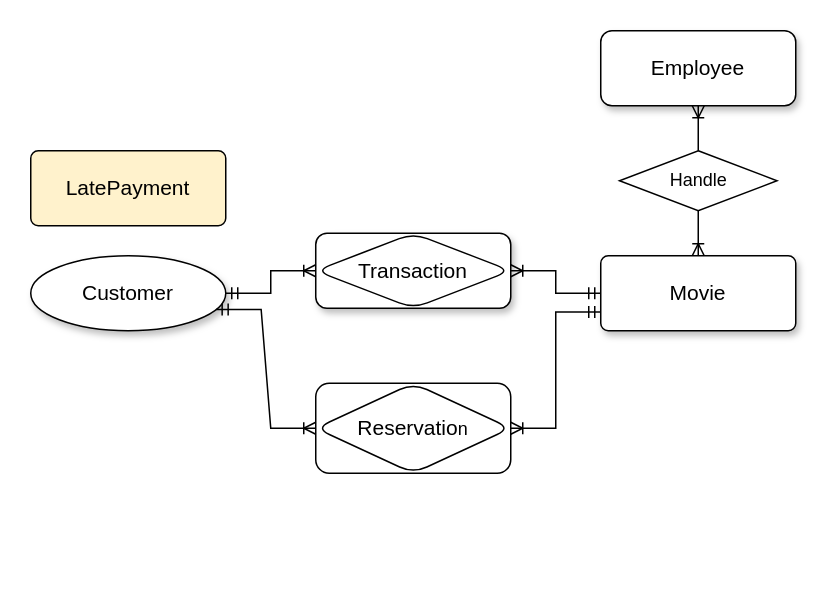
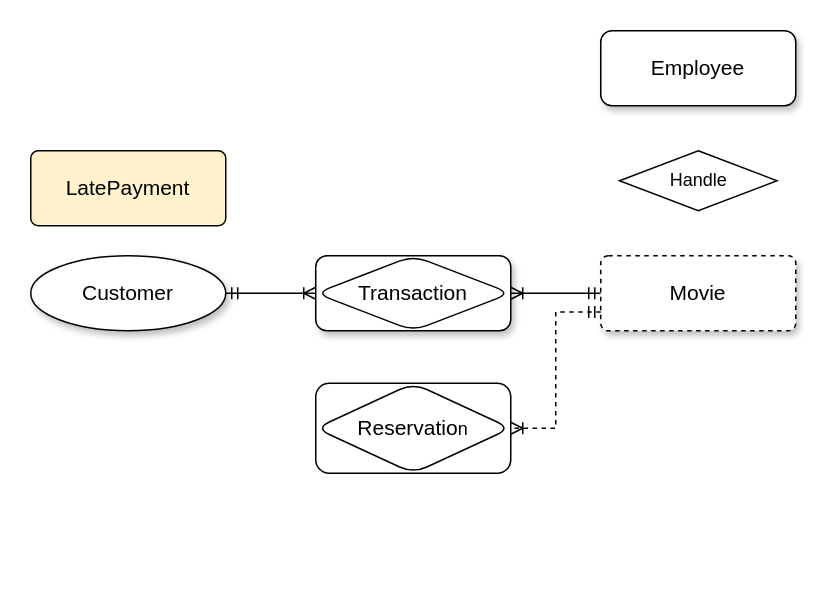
  <mxCell id="0" />
  <mxCell id="1" parent="0" />
- <mxCell id="2" value="&lt;font style=&quot;font-size: 14px;&quot;&gt;Transaction&lt;/font&gt;" style="shape=associativeEntity;whiteSpace=wrap;html=1;align=center;fillStyle=auto;shadow=1;rounded=1;gradientColor=none;strokeColor=default;" vertex="1" parent="1"><mxGeometry x="210" y="155" width="130" height="50" as="geometry" /></mxCell>
+ <mxCell id="2" value="&lt;font style=&quot;font-size: 14px;&quot;&gt;Transaction&lt;/font&gt;" style="shape=associativeEntity;whiteSpace=wrap;html=1;align=center;fillStyle=auto;shadow=1;rounded=1;gradientColor=none;strokeColor=default;" vertex="1" parent="1"><mxGeometry x="210" y="170" width="130" height="50" as="geometry" /></mxCell>
  <mxCell id="3" value="&lt;font style=&quot;font-size: 14px;&quot;&gt;Customer&lt;/font&gt;" style="ellipse;whiteSpace=wrap;html=1;align=center;shadow=1;gradientColor=none;strokeColor=default;" vertex="1" parent="1"><mxGeometry x="20" y="170" width="130" height="50" as="geometry" /></mxCell>
  <mxCell id="4" value="&lt;font style=&quot;font-size: 14px;&quot;&gt;Employee&lt;/font&gt;" style="whiteSpace=wrap;html=1;align=center;shadow=1;rounded=1;gradientColor=none;strokeColor=default;" vertex="1" parent="1"><mxGeometry x="400" y="20" width="130" height="50" as="geometry" /></mxCell>
- <mxCell id="5" value="&lt;font style=&quot;font-size: 14px;&quot;&gt;Movie&lt;/font&gt;" style="rounded=1;arcSize=10;whiteSpace=wrap;html=1;align=center;shadow=1;gradientColor=none;strokeColor=default;" vertex="1" parent="1"><mxGeometry x="400" y="170" width="130" height="50" as="geometry" /></mxCell>
+ <mxCell id="5" value="&lt;font style=&quot;font-size: 14px;&quot;&gt;Movie&lt;/font&gt;" style="rounded=1;arcSize=10;whiteSpace=wrap;html=1;align=center;shadow=1;gradientColor=none;strokeColor=default;dashed=1;" vertex="1" parent="1"><mxGeometry x="400" y="170" width="130" height="50" as="geometry" /></mxCell>
  <mxCell id="6" value="" style="edgeStyle=entityRelationEdgeStyle;fontSize=12;html=1;endArrow=ERoneToMany;startArrow=ERmandOne;rounded=0;sourcePerimeterSpacing=-5;entryX=1;entryY=0.5;entryDx=0;entryDy=0;exitX=0;exitY=0.5;exitDx=0;exitDy=0;" edge="1" parent="1" source="5" target="2"><mxGeometry width="100" height="100" relative="1" as="geometry"><mxPoint x="690" y="240" as="sourcePoint" /><mxPoint x="130" y="420" as="targetPoint" /></mxGeometry></mxCell>
  <mxCell id="7" value="" style="edgeStyle=entityRelationEdgeStyle;fontSize=12;html=1;endArrow=ERoneToMany;startArrow=ERmandOne;rounded=0;sourcePerimeterSpacing=-5;entryX=0;entryY=0.5;entryDx=0;entryDy=0;exitX=1;exitY=0.5;exitDx=0;exitDy=0;" edge="1" parent="1" source="3" target="2"><mxGeometry width="100" height="100" relative="1" as="geometry"><mxPoint x="240" y="260" as="sourcePoint" /><mxPoint x="170" y="260" as="targetPoint" /></mxGeometry></mxCell>
  <mxCell id="8" value="Handle" style="shape=rhombus;perimeter=rhombusPerimeter;whiteSpace=wrap;html=1;align=center;" vertex="1" parent="1"><mxGeometry x="412.5" y="100" width="105" height="40" as="geometry" /></mxCell>
- <mxCell id="9" value="" style="fontSize=12;html=1;endArrow=ERoneToMany;rounded=0;exitX=0.5;exitY=0;exitDx=0;exitDy=0;entryX=0.5;entryY=1;entryDx=0;entryDy=0;" edge="1" parent="1" source="8" target="4"><mxGeometry width="100" height="100" relative="1" as="geometry"><mxPoint x="469.5" y="69.5" as="sourcePoint" /><mxPoint x="475" y="40" as="targetPoint" /></mxGeometry></mxCell>
- <mxCell id="10" value="" style="fontSize=12;html=1;endArrow=ERoneToMany;rounded=0;exitX=0.5;exitY=1;exitDx=0;exitDy=0;entryX=0.5;entryY=0;entryDx=0;entryDy=0;" edge="1" parent="1" source="8" target="5"><mxGeometry width="100" height="100" relative="1" as="geometry"><mxPoint x="474.5" y="150" as="sourcePoint" /><mxPoint x="475" y="110" as="targetPoint" /><Array as="points" /></mxGeometry></mxCell>
  <mxCell id="11" value="&lt;font style=&quot;font-size: 14px;&quot;&gt;Reservatio&lt;/font&gt;n" style="shape=associativeEntity;whiteSpace=wrap;html=1;align=center;rounded=1;" vertex="1" parent="1"><mxGeometry x="210" y="255" width="130" height="60" as="geometry" /></mxCell>
- <mxCell id="12" value="" style="edgeStyle=entityRelationEdgeStyle;fontSize=12;html=1;endArrow=ERoneToMany;startArrow=ERmandOne;rounded=0;sourcePerimeterSpacing=-5;entryX=0;entryY=0.5;entryDx=0;entryDy=0;exitX=1;exitY=0.75;exitDx=0;exitDy=0;" edge="1" parent="1" source="3" target="11"><mxGeometry width="100" height="100" relative="1" as="geometry"><mxPoint x="120" y="240" as="sourcePoint" /><mxPoint x="185" y="327" as="targetPoint" /><Array as="points"><mxPoint x="135" y="352" /></Array></mxGeometry></mxCell>
- <mxCell id="13" value="" style="edgeStyle=entityRelationEdgeStyle;fontSize=12;html=1;endArrow=ERoneToMany;startArrow=ERmandOne;rounded=0;sourcePerimeterSpacing=-5;entryX=1;entryY=0.5;entryDx=0;entryDy=0;exitX=0;exitY=0.75;exitDx=0;exitDy=0;" edge="1" parent="1" source="5" target="11"><mxGeometry width="100" height="100" relative="1" as="geometry"><mxPoint x="350" y="230" as="sourcePoint" /><mxPoint x="410" y="292" as="targetPoint" /><Array as="points"><mxPoint x="335" y="374" /></Array></mxGeometry></mxCell>
+ <mxCell id="13" value="" style="edgeStyle=entityRelationEdgeStyle;fontSize=12;html=1;endArrow=ERoneToMany;startArrow=ERmandOne;rounded=0;sourcePerimeterSpacing=-5;entryX=1;entryY=0.5;entryDx=0;entryDy=0;exitX=0;exitY=0.75;exitDx=0;exitDy=0;dashed=1;" edge="1" parent="1" source="5" target="11"><mxGeometry width="100" height="100" relative="1" as="geometry"><mxPoint x="350" y="230" as="sourcePoint" /><mxPoint x="410" y="292" as="targetPoint" /><Array as="points"><mxPoint x="335" y="374" /></Array></mxGeometry></mxCell>
  <mxCell id="14" value="&lt;font style=&quot;font-size: 14px;&quot;&gt;LatePayment&lt;/font&gt;" style="rounded=1;arcSize=10;whiteSpace=wrap;html=1;align=center;fillColor=#fff2cc;" vertex="1" parent="1"><mxGeometry x="20" y="100" width="130" height="50" as="geometry" /></mxCell>
